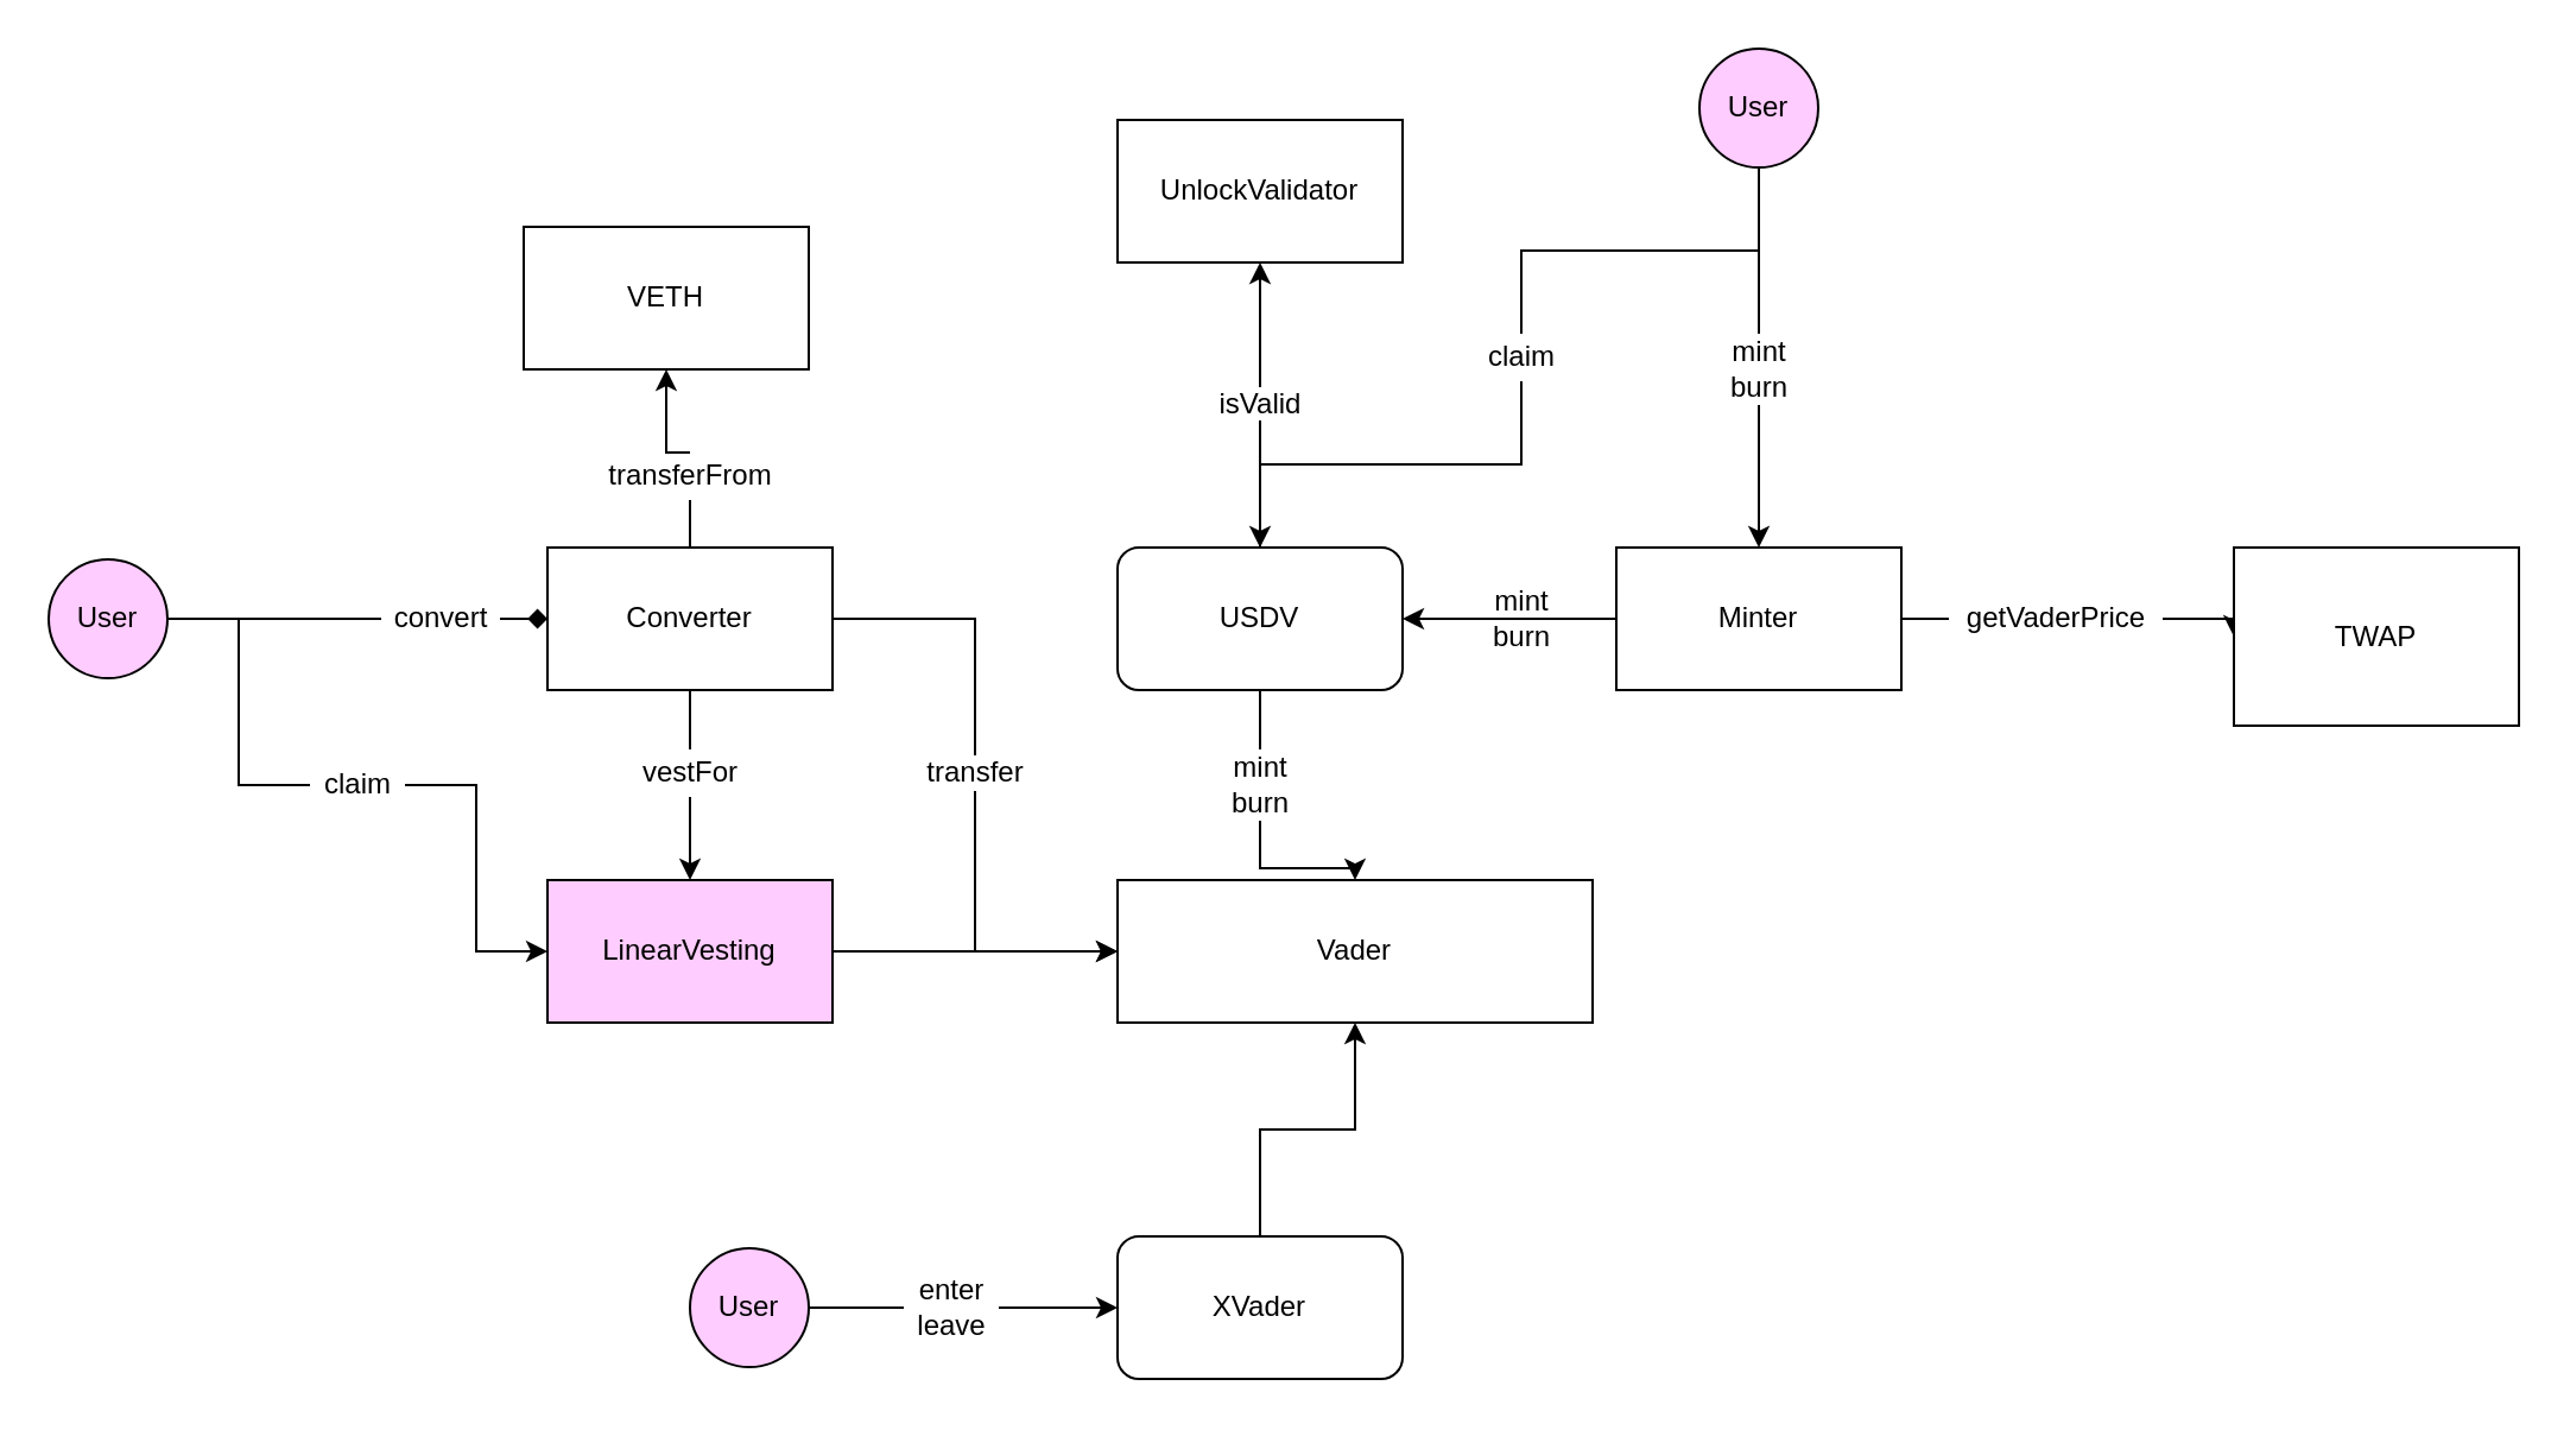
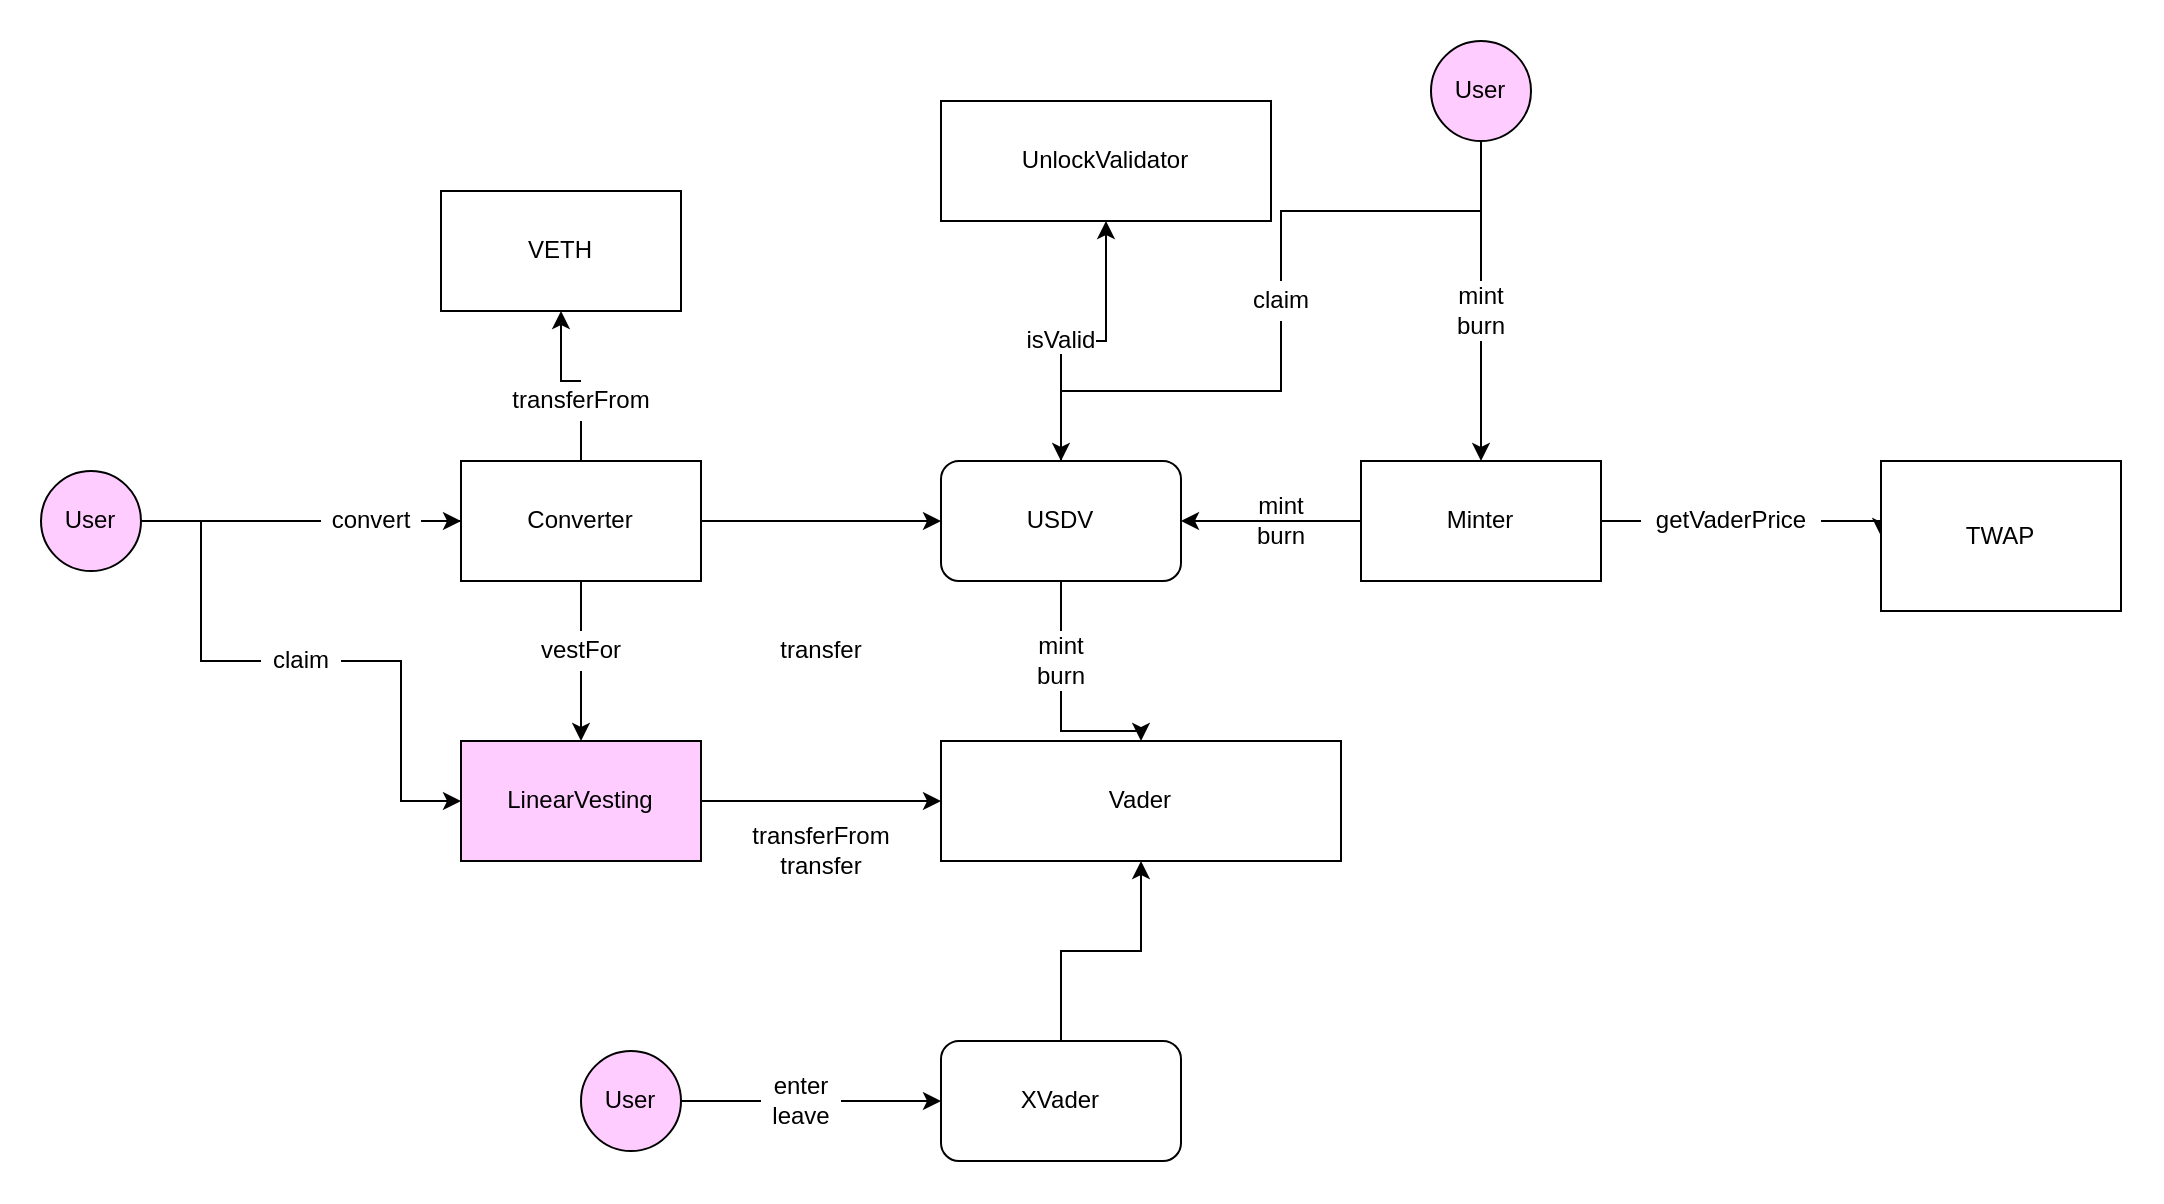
  <mxCell id="0" />
  <mxCell id="1" parent="0" />
  <mxCell id="2" value="VETH" style="rounded=0;whiteSpace=wrap;html=1;" parent="1" vertex="1"><mxGeometry x="220" y="95" width="120" height="60" as="geometry" /></mxCell>
  <mxCell id="3" style="edgeStyle=orthogonalEdgeStyle;rounded=0;orthogonalLoop=1;jettySize=auto;html=1;exitX=0.5;exitY=1;exitDx=0;exitDy=0;entryX=0.5;entryY=0;entryDx=0;entryDy=0;startArrow=none;" edge="1" parent="1" source="34" target="9"><mxGeometry relative="1" as="geometry" /></mxCell>
  <mxCell id="4" style="edgeStyle=orthogonalEdgeStyle;rounded=0;orthogonalLoop=1;jettySize=auto;html=1;exitX=0.5;exitY=0;exitDx=0;exitDy=0;entryX=0.5;entryY=1;entryDx=0;entryDy=0;startArrow=none;" edge="1" parent="1" source="38" target="2"><mxGeometry relative="1" as="geometry" /></mxCell>
- <mxCell id="5" style="edgeStyle=orthogonalEdgeStyle;rounded=0;orthogonalLoop=1;jettySize=auto;html=1;exitX=1;exitY=0.5;exitDx=0;exitDy=0;entryX=0;entryY=0.5;entryDx=0;entryDy=0;" edge="1" parent="1" source="6" target="7"><mxGeometry relative="1" as="geometry"><mxPoint x="420" y="400" as="targetPoint" /></mxGeometry></mxCell>
+ <mxCell id="5" style="edgeStyle=orthogonalEdgeStyle;rounded=0;orthogonalLoop=1;jettySize=auto;html=1;exitX=1;exitY=0.5;exitDx=0;exitDy=0;" edge="1" parent="1" source="6" target="12"><mxGeometry relative="1" as="geometry"><mxPoint x="420" y="400" as="targetPoint" /></mxGeometry></mxCell>
  <mxCell id="6" value="Converter" style="rounded=0;whiteSpace=wrap;html=1;" parent="1" vertex="1"><mxGeometry x="230" y="230" width="120" height="60" as="geometry" /></mxCell>
  <mxCell id="7" value="Vader" style="rounded=0;whiteSpace=wrap;html=1;" parent="1" vertex="1"><mxGeometry x="470" y="370" width="200" height="60" as="geometry" /></mxCell>
  <mxCell id="8" style="edgeStyle=orthogonalEdgeStyle;rounded=0;orthogonalLoop=1;jettySize=auto;html=1;exitX=1;exitY=0.5;exitDx=0;exitDy=0;entryX=0;entryY=0.5;entryDx=0;entryDy=0;" edge="1" parent="1" source="9" target="7"><mxGeometry relative="1" as="geometry"><mxPoint x="420" y="400" as="targetPoint" /></mxGeometry></mxCell>
  <mxCell id="9" value="LinearVesting" style="rounded=0;whiteSpace=wrap;html=1;fillColor=#ffccff;" parent="1" vertex="1"><mxGeometry x="230" y="370" width="120" height="60" as="geometry" /></mxCell>
  <mxCell id="10" style="edgeStyle=orthogonalEdgeStyle;rounded=0;orthogonalLoop=1;jettySize=auto;html=1;exitX=0.5;exitY=0;exitDx=0;exitDy=0;entryX=0.5;entryY=1;entryDx=0;entryDy=0;" edge="1" parent="1" source="12" target="19"><mxGeometry relative="1" as="geometry" /></mxCell>
  <mxCell id="11" style="edgeStyle=orthogonalEdgeStyle;rounded=0;orthogonalLoop=1;jettySize=auto;html=1;exitX=0.5;exitY=1;exitDx=0;exitDy=0;startArrow=none;" edge="1" parent="1" source="32" target="7"><mxGeometry relative="1" as="geometry" /></mxCell>
  <mxCell id="12" value="USDV" style="whiteSpace=wrap;html=1;rounded=1;" parent="1" vertex="1"><mxGeometry x="470" y="230" width="120" height="60" as="geometry" /></mxCell>
  <mxCell id="13" style="edgeStyle=orthogonalEdgeStyle;rounded=0;orthogonalLoop=1;jettySize=auto;html=1;entryX=0.5;entryY=1;entryDx=0;entryDy=0;" edge="1" parent="1" source="14" target="7"><mxGeometry relative="1" as="geometry" /></mxCell>
  <mxCell id="14" value="XVader" style="whiteSpace=wrap;html=1;rounded=1;" parent="1" vertex="1"><mxGeometry x="470" y="520" width="120" height="60" as="geometry" /></mxCell>
  <mxCell id="15" style="edgeStyle=orthogonalEdgeStyle;rounded=0;orthogonalLoop=1;jettySize=auto;html=1;exitX=0;exitY=0.5;exitDx=0;exitDy=0;entryX=1;entryY=0.5;entryDx=0;entryDy=0;" edge="1" parent="1" source="17" target="12"><mxGeometry relative="1" as="geometry" /></mxCell>
  <mxCell id="16" style="edgeStyle=orthogonalEdgeStyle;rounded=0;orthogonalLoop=1;jettySize=auto;html=1;exitX=1;exitY=0.5;exitDx=0;exitDy=0;entryX=0;entryY=0.5;entryDx=0;entryDy=0;startArrow=none;" edge="1" parent="1" source="48" target="18"><mxGeometry relative="1" as="geometry" /></mxCell>
  <mxCell id="17" value="Minter" style="rounded=0;whiteSpace=wrap;html=1;" vertex="1" parent="1"><mxGeometry x="680" y="230" width="120" height="60" as="geometry" /></mxCell>
  <mxCell id="18" value="TWAP" style="rounded=0;whiteSpace=wrap;html=1;fillColor=default;strokeColor=default;fontColor=default;" vertex="1" parent="1"><mxGeometry x="940" y="230" width="120" height="75" as="geometry" /></mxCell>
- <mxCell id="19" value="UnlockValidator" style="rounded=0;whiteSpace=wrap;html=1;" vertex="1" parent="1"><mxGeometry x="470" y="50" width="120" height="60" as="geometry" /></mxCell>
+ <mxCell id="19" value="UnlockValidator" style="rounded=0;whiteSpace=wrap;html=1;" vertex="1" parent="1"><mxGeometry x="470" y="50" width="165" height="60" as="geometry" /></mxCell>
  <mxCell id="20" style="edgeStyle=orthogonalEdgeStyle;rounded=0;orthogonalLoop=1;jettySize=auto;html=1;exitX=0.5;exitY=1;exitDx=0;exitDy=0;startArrow=none;" edge="1" parent="1" source="23" target="17"><mxGeometry relative="1" as="geometry" /></mxCell>
  <mxCell id="21" style="edgeStyle=orthogonalEdgeStyle;rounded=0;orthogonalLoop=1;jettySize=auto;html=1;exitX=0.5;exitY=1;exitDx=0;exitDy=0;entryX=0.5;entryY=0;entryDx=0;entryDy=0;startArrow=none;" edge="1" parent="1" source="27" target="12"><mxGeometry relative="1" as="geometry" /></mxCell>
  <mxCell id="22" value="User" style="ellipse;whiteSpace=wrap;html=1;aspect=fixed;fillColor=#FFCCFF;" vertex="1" parent="1"><mxGeometry x="715" y="20" width="50" height="50" as="geometry" /></mxCell>
  <mxCell id="23" value="mint&lt;br&gt;&lt;div&gt;&lt;span&gt;burn&lt;/span&gt;&lt;/div&gt;" style="text;html=1;align=center;verticalAlign=middle;resizable=0;points=[];autosize=1;strokeColor=none;fillColor=none;" vertex="1" parent="1"><mxGeometry x="720" y="140" width="40" height="30" as="geometry" /></mxCell>
  <mxCell id="24" value="" style="edgeStyle=orthogonalEdgeStyle;rounded=0;orthogonalLoop=1;jettySize=auto;html=1;exitX=0.5;exitY=1;exitDx=0;exitDy=0;endArrow=none;" edge="1" parent="1" source="22" target="23"><mxGeometry relative="1" as="geometry"><mxPoint x="740" y="70" as="sourcePoint" /><mxPoint x="740" y="240" as="targetPoint" /></mxGeometry></mxCell>
  <mxCell id="25" value="&lt;span style=&quot;background-color: rgb(255 , 255 , 255)&quot;&gt;mint&lt;br&gt;burn&lt;/span&gt;" style="text;html=1;align=center;verticalAlign=middle;resizable=0;points=[];autosize=1;strokeColor=none;fillColor=none;" vertex="1" parent="1"><mxGeometry x="620" y="245" width="40" height="30" as="geometry" /></mxCell>
  <mxCell id="26" value="&lt;span style=&quot;background-color: rgb(255 , 255 , 255)&quot;&gt;isValid&lt;/span&gt;" style="text;html=1;align=center;verticalAlign=middle;resizable=0;points=[];autosize=1;strokeColor=none;fillColor=none;" vertex="1" parent="1"><mxGeometry x="505" y="160" width="50" height="20" as="geometry" /></mxCell>
  <mxCell id="27" value="&lt;span style=&quot;background-color: rgb(255 , 255 , 255)&quot;&gt;claim&lt;/span&gt;" style="text;html=1;align=center;verticalAlign=middle;resizable=0;points=[];autosize=1;strokeColor=none;fillColor=none;" vertex="1" parent="1"><mxGeometry x="620" y="140" width="40" height="20" as="geometry" /></mxCell>
  <mxCell id="28" value="" style="edgeStyle=orthogonalEdgeStyle;rounded=0;orthogonalLoop=1;jettySize=auto;html=1;exitX=0.5;exitY=1;exitDx=0;exitDy=0;entryX=0.5;entryY=0;entryDx=0;entryDy=0;endArrow=none;" edge="1" parent="1" source="22" target="27"><mxGeometry relative="1" as="geometry"><mxPoint x="740" y="70" as="sourcePoint" /><mxPoint x="530" y="230" as="targetPoint" /></mxGeometry></mxCell>
- <mxCell id="29" value="" style="edgeStyle=orthogonalEdgeStyle;rounded=0;orthogonalLoop=1;jettySize=auto;html=1;entryX=0;entryY=0.5;entryDx=0;entryDy=0;startArrow=none;endArrow=diamond;" edge="1" parent="1" source="36" target="6"><mxGeometry relative="1" as="geometry" /></mxCell>
+ <mxCell id="29" value="" style="edgeStyle=orthogonalEdgeStyle;rounded=0;orthogonalLoop=1;jettySize=auto;html=1;entryX=0;entryY=0.5;entryDx=0;entryDy=0;startArrow=none;" edge="1" parent="1" source="36" target="6"><mxGeometry relative="1" as="geometry" /></mxCell>
  <mxCell id="30" style="edgeStyle=orthogonalEdgeStyle;rounded=0;orthogonalLoop=1;jettySize=auto;html=1;exitX=1;exitY=0.5;exitDx=0;exitDy=0;entryX=0;entryY=0.5;entryDx=0;entryDy=0;startArrow=none;" edge="1" parent="1" source="46" target="9"><mxGeometry relative="1" as="geometry" /></mxCell>
  <mxCell id="31" value="User" style="ellipse;whiteSpace=wrap;html=1;aspect=fixed;fillColor=#FFCCFF;" vertex="1" parent="1"><mxGeometry x="20" y="235" width="50" height="50" as="geometry" /></mxCell>
  <mxCell id="32" value="mint&lt;br&gt;burn" style="text;html=1;align=center;verticalAlign=middle;resizable=0;points=[];autosize=1;strokeColor=none;fillColor=none;" vertex="1" parent="1"><mxGeometry x="510" y="315" width="40" height="30" as="geometry" /></mxCell>
  <mxCell id="33" value="" style="edgeStyle=orthogonalEdgeStyle;rounded=0;orthogonalLoop=1;jettySize=auto;html=1;exitX=0.5;exitY=1;exitDx=0;exitDy=0;endArrow=none;" edge="1" parent="1" source="12" target="32"><mxGeometry relative="1" as="geometry"><mxPoint x="530" y="290" as="sourcePoint" /><mxPoint x="530" y="400" as="targetPoint" /></mxGeometry></mxCell>
  <mxCell id="34" value="vestFor" style="text;html=1;align=center;verticalAlign=middle;resizable=0;points=[];autosize=1;strokeColor=none;fillColor=none;" vertex="1" parent="1"><mxGeometry x="260" y="315" width="60" height="20" as="geometry" /></mxCell>
  <mxCell id="35" value="" style="edgeStyle=orthogonalEdgeStyle;rounded=0;orthogonalLoop=1;jettySize=auto;html=1;exitX=0.5;exitY=1;exitDx=0;exitDy=0;entryX=0.5;entryY=0;entryDx=0;entryDy=0;endArrow=none;" edge="1" parent="1" source="6" target="34"><mxGeometry relative="1" as="geometry"><mxPoint x="290" y="290" as="sourcePoint" /><mxPoint x="290" y="400" as="targetPoint" /></mxGeometry></mxCell>
  <mxCell id="36" value="convert" style="text;html=1;align=center;verticalAlign=middle;resizable=0;points=[];autosize=1;strokeColor=none;fillColor=none;labelBackgroundColor=#FFFFFF;" vertex="1" parent="1"><mxGeometry x="160" y="250" width="50" height="20" as="geometry" /></mxCell>
  <mxCell id="37" value="" style="edgeStyle=orthogonalEdgeStyle;rounded=0;orthogonalLoop=1;jettySize=auto;html=1;entryX=0;entryY=0.5;entryDx=0;entryDy=0;endArrow=none;" edge="1" parent="1" source="31" target="36"><mxGeometry relative="1" as="geometry"><mxPoint x="70" y="260" as="sourcePoint" /><mxPoint x="230" y="260" as="targetPoint" /></mxGeometry></mxCell>
  <mxCell id="38" value="transferFrom" style="text;html=1;align=center;verticalAlign=middle;resizable=0;points=[];autosize=1;strokeColor=none;fillColor=none;labelBackgroundColor=#FFFFFF;" vertex="1" parent="1"><mxGeometry x="250" y="190" width="80" height="20" as="geometry" /></mxCell>
  <mxCell id="39" value="" style="edgeStyle=orthogonalEdgeStyle;rounded=0;orthogonalLoop=1;jettySize=auto;html=1;exitX=0.5;exitY=0;exitDx=0;exitDy=0;entryX=0.5;entryY=1;entryDx=0;entryDy=0;endArrow=none;" edge="1" parent="1" source="6" target="38"><mxGeometry relative="1" as="geometry"><mxPoint x="290" y="230" as="sourcePoint" /><mxPoint x="290" y="110" as="targetPoint" /></mxGeometry></mxCell>
  <mxCell id="40" value="transfer" style="text;html=1;align=center;verticalAlign=middle;resizable=0;points=[];autosize=1;strokeColor=none;fillColor=none;labelBackgroundColor=#FFFFFF;" vertex="1" parent="1"><mxGeometry x="380" y="315" width="60" height="20" as="geometry" /></mxCell>
+ <mxCell id="41" value="transferFrom&lt;br&gt;transfer" style="text;html=1;align=center;verticalAlign=middle;resizable=0;points=[];autosize=1;strokeColor=none;fillColor=none;" vertex="1" parent="1"><mxGeometry x="370" y="410" width="80" height="30" as="geometry" /></mxCell>
  <mxCell id="42" style="edgeStyle=orthogonalEdgeStyle;rounded=0;orthogonalLoop=1;jettySize=auto;html=1;exitX=1;exitY=0.5;exitDx=0;exitDy=0;entryX=0;entryY=0.5;entryDx=0;entryDy=0;startArrow=none;" edge="1" parent="1" source="44" target="14"><mxGeometry relative="1" as="geometry" /></mxCell>
  <mxCell id="43" value="User" style="ellipse;whiteSpace=wrap;html=1;aspect=fixed;fillColor=#FFCCFF;" vertex="1" parent="1"><mxGeometry x="290" y="525" width="50" height="50" as="geometry" /></mxCell>
  <mxCell id="44" value="enter&lt;br&gt;leave" style="text;html=1;align=center;verticalAlign=middle;resizable=0;points=[];autosize=1;strokeColor=none;fillColor=none;" vertex="1" parent="1"><mxGeometry x="380" y="535" width="40" height="30" as="geometry" /></mxCell>
  <mxCell id="45" value="" style="edgeStyle=orthogonalEdgeStyle;rounded=0;orthogonalLoop=1;jettySize=auto;html=1;exitX=1;exitY=0.5;exitDx=0;exitDy=0;entryX=0;entryY=0.5;entryDx=0;entryDy=0;endArrow=none;" edge="1" parent="1" source="43" target="44"><mxGeometry relative="1" as="geometry"><mxPoint x="340" y="550" as="sourcePoint" /><mxPoint x="470" y="550" as="targetPoint" /></mxGeometry></mxCell>
  <mxCell id="46" value="claim" style="text;html=1;align=center;verticalAlign=middle;resizable=0;points=[];autosize=1;strokeColor=none;fillColor=none;labelBackgroundColor=#FFFFFF;" vertex="1" parent="1"><mxGeometry x="130" y="320" width="40" height="20" as="geometry" /></mxCell>
  <mxCell id="47" value="" style="edgeStyle=orthogonalEdgeStyle;rounded=0;orthogonalLoop=1;jettySize=auto;html=1;exitX=1;exitY=0.5;exitDx=0;exitDy=0;entryX=0;entryY=0.5;entryDx=0;entryDy=0;endArrow=none;" edge="1" parent="1" source="31" target="46"><mxGeometry relative="1" as="geometry"><mxPoint x="70" y="260" as="sourcePoint" /><mxPoint x="230" y="400" as="targetPoint" /></mxGeometry></mxCell>
  <mxCell id="48" value="getVaderPrice" style="text;html=1;align=center;verticalAlign=middle;resizable=0;points=[];autosize=1;strokeColor=none;fillColor=none;" vertex="1" parent="1"><mxGeometry x="820" y="250" width="90" height="20" as="geometry" /></mxCell>
  <mxCell id="49" value="" style="edgeStyle=orthogonalEdgeStyle;rounded=0;orthogonalLoop=1;jettySize=auto;html=1;exitX=1;exitY=0.5;exitDx=0;exitDy=0;entryX=0;entryY=0.5;entryDx=0;entryDy=0;endArrow=none;" edge="1" parent="1" source="17" target="48"><mxGeometry relative="1" as="geometry"><mxPoint x="800" y="260" as="sourcePoint" /><mxPoint x="920" y="260" as="targetPoint" /></mxGeometry></mxCell>
